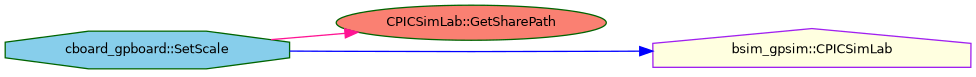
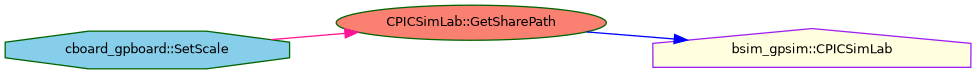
  digraph {
    rankdir=LR
    node [color=darkgreen fontname=Helvetica fontsize=10 style=filled]
    edge [fontname=Helvetica fontsize=10 labelfontname=Helvetica labelfontsize=10 style=solid]
    n1 [fillcolor=skyblue fontcolor=black height=0.2 label="cboard_gpboard::SetScale" shape=octagon width=0.4]
    n2 [fillcolor=salmon height=0.2 label="CPICSimLab::GetSharePath" shape=ellipse width=0.4]
    n3 [color=purple fillcolor=lightyellow height=0.2 label="bsim_gpsim::CPICSimLab" shape=house width=0.4]
    n1 -> n2 [color=deeppink]
-   n1 -> n3 [color=blue]
+   n2 -> n3 [color=blue]
  }
